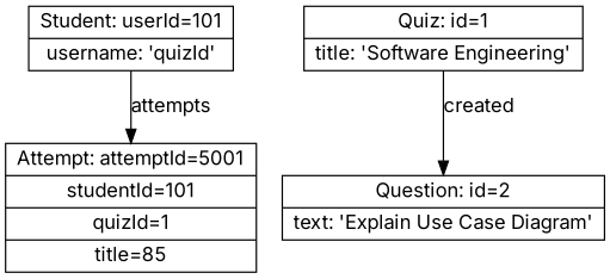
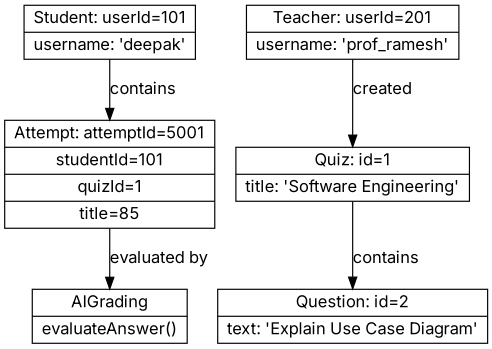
  digraph {
    fontname=Inter
    rankdir=TB
    node [fontname=Inter shape=record]
    edge [fontname=Inter]
-   n1 [label="{Student: userId=101 | username: 'quizId' }"]
+   n1 [label="{Student: userId=101 | username: 'deepak' }"]
    n2 [label="{Attempt: attemptId=5001 | studentId=101 | quizId=1 | title=85 }"]
+   n3 [label="{AIGrading | evaluateAnswer() }"]
+   n4 [label="{Teacher: userId=201 | username: 'prof_ramesh' }"]
    n5 [label="{Quiz: id=1 | title: 'Software Engineering' }"]
    n6 [label="{Question: id=2 | text: 'Explain Use Case Diagram'}"]
-   n1 -> n2 [label=attempts]
-   n5 -> n6 [label=created]
+   n1 -> n2 [label=contains]
+   n2 -> n3 [label="evaluated by"]
+   n4 -> n5 [label=created]
+   n5 -> n6 [label=contains]
  }
